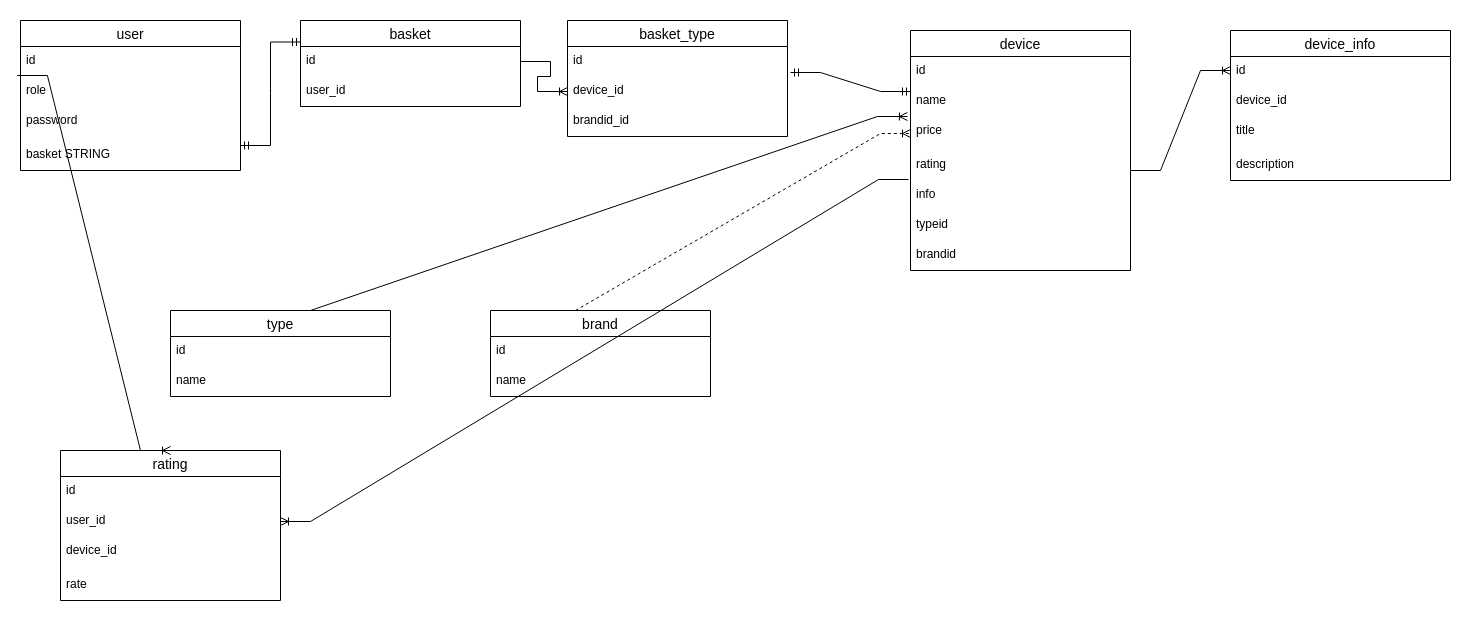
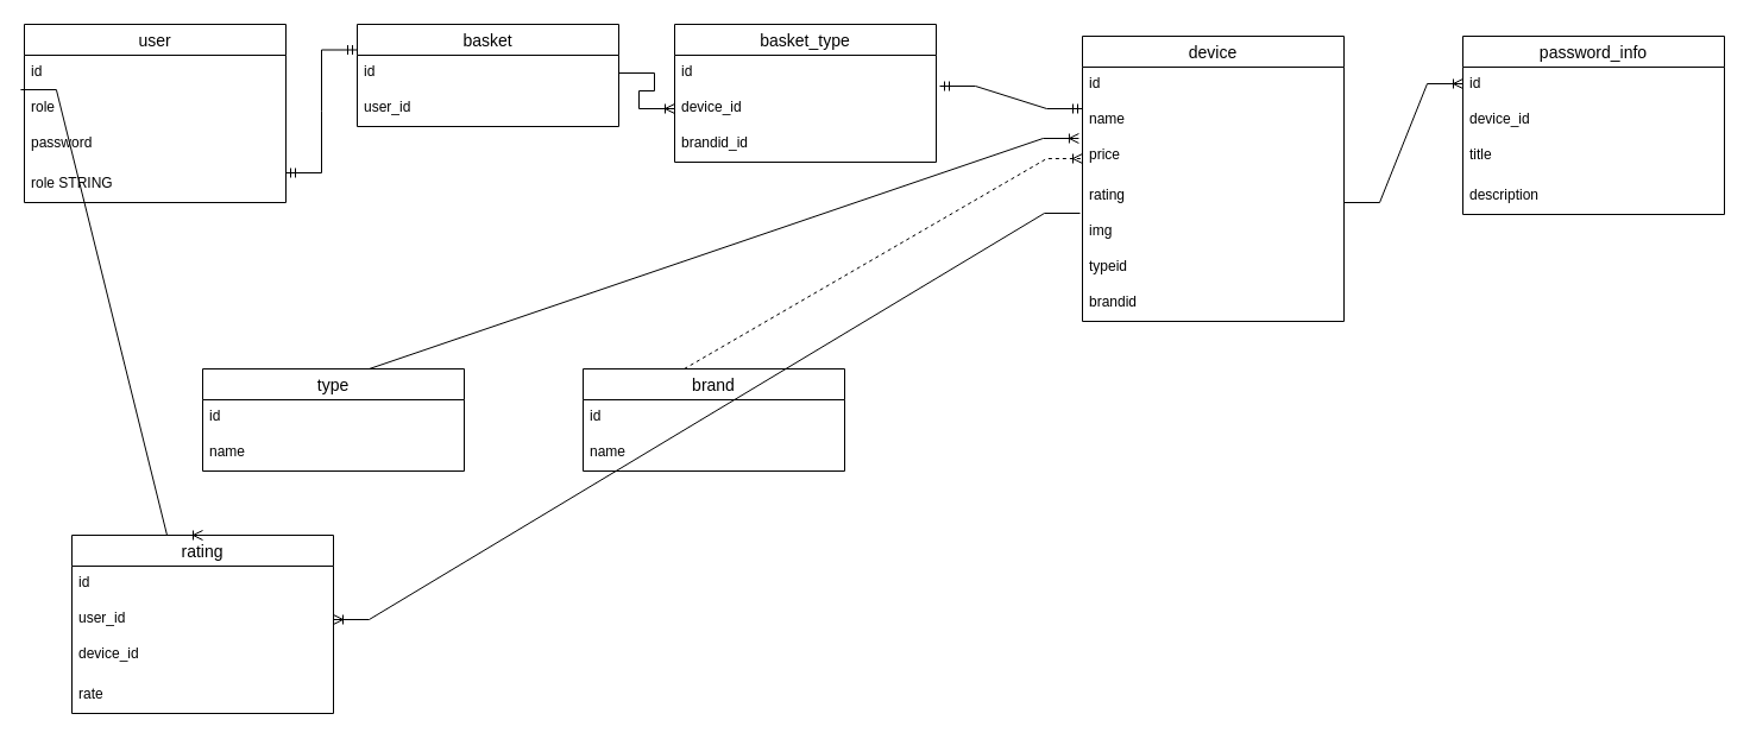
  <mxCell id="0" />
  <mxCell id="1" parent="0" />
  <mxCell id="2" value="user" style="swimlane;fontStyle=0;childLayout=stackLayout;horizontal=1;startSize=26;horizontalStack=0;resizeParent=1;resizeParentMax=0;resizeLast=0;collapsible=1;marginBottom=0;align=center;fontSize=14;" vertex="1" parent="1"><mxGeometry x="20" y="20" width="220" height="150" as="geometry" /></mxCell>
  <mxCell id="3" value="id" style="text;strokeColor=none;fillColor=none;spacingLeft=4;spacingRight=4;overflow=hidden;rotatable=0;points=[[0,0.5],[1,0.5]];portConstraint=eastwest;fontSize=12;" vertex="1" parent="2"><mxGeometry y="26" width="220" height="30" as="geometry" /></mxCell>
  <mxCell id="4" value="role" style="text;strokeColor=none;fillColor=none;spacingLeft=4;spacingRight=4;overflow=hidden;rotatable=0;points=[[0,0.5],[1,0.5]];portConstraint=eastwest;fontSize=12;" vertex="1" parent="2"><mxGeometry y="56" width="220" height="30" as="geometry" /></mxCell>
  <mxCell id="5" value="password" style="text;strokeColor=none;fillColor=none;spacingLeft=4;spacingRight=4;overflow=hidden;rotatable=0;points=[[0,0.5],[1,0.5]];portConstraint=eastwest;fontSize=12;" vertex="1" parent="2"><mxGeometry y="86" width="220" height="34" as="geometry" /></mxCell>
- <mxCell id="6" value="basket STRING&#10;" style="text;strokeColor=none;fillColor=none;spacingLeft=4;spacingRight=4;overflow=hidden;rotatable=0;points=[[0,0.5],[1,0.5]];portConstraint=eastwest;fontSize=12;" vertex="1" parent="2"><mxGeometry y="120" width="220" height="30" as="geometry" /></mxCell>
+ <mxCell id="6" value="role STRING&#10;" style="text;strokeColor=none;fillColor=none;spacingLeft=4;spacingRight=4;overflow=hidden;rotatable=0;points=[[0,0.5],[1,0.5]];portConstraint=eastwest;fontSize=12;" vertex="1" parent="2"><mxGeometry y="120" width="220" height="30" as="geometry" /></mxCell>
  <mxCell id="7" value="basket" style="swimlane;fontStyle=0;childLayout=stackLayout;horizontal=1;startSize=26;horizontalStack=0;resizeParent=1;resizeParentMax=0;resizeLast=0;collapsible=1;marginBottom=0;align=center;fontSize=14;" vertex="1" parent="1"><mxGeometry x="300" y="20" width="220" height="86" as="geometry" /></mxCell>
  <mxCell id="8" value="id" style="text;strokeColor=none;fillColor=none;spacingLeft=4;spacingRight=4;overflow=hidden;rotatable=0;points=[[0,0.5],[1,0.5]];portConstraint=eastwest;fontSize=12;" vertex="1" parent="7"><mxGeometry y="26" width="220" height="30" as="geometry" /></mxCell>
  <mxCell id="9" value="user_id" style="text;strokeColor=none;fillColor=none;spacingLeft=4;spacingRight=4;overflow=hidden;rotatable=0;points=[[0,0.5],[1,0.5]];portConstraint=eastwest;fontSize=12;" vertex="1" parent="7"><mxGeometry y="56" width="220" height="30" as="geometry" /></mxCell>
  <mxCell id="10" value="" style="edgeStyle=entityRelationEdgeStyle;fontSize=12;html=1;endArrow=ERmandOne;startArrow=ERmandOne;rounded=0;entryX=0;entryY=0.25;entryDx=0;entryDy=0;" edge="1" parent="1" target="7"><mxGeometry width="100" height="100" relative="1" as="geometry"><mxPoint x="240" y="145" as="sourcePoint" /><mxPoint x="340" y="45" as="targetPoint" /></mxGeometry></mxCell>
  <mxCell id="11" value="device" style="swimlane;fontStyle=0;childLayout=stackLayout;horizontal=1;startSize=26;horizontalStack=0;resizeParent=1;resizeParentMax=0;resizeLast=0;collapsible=1;marginBottom=0;align=center;fontSize=14;" vertex="1" parent="1"><mxGeometry x="910" y="30" width="220" height="240" as="geometry" /></mxCell>
  <mxCell id="12" value="id" style="text;strokeColor=none;fillColor=none;spacingLeft=4;spacingRight=4;overflow=hidden;rotatable=0;points=[[0,0.5],[1,0.5]];portConstraint=eastwest;fontSize=12;" vertex="1" parent="11"><mxGeometry y="26" width="220" height="30" as="geometry" /></mxCell>
  <mxCell id="13" value="name" style="text;strokeColor=none;fillColor=none;spacingLeft=4;spacingRight=4;overflow=hidden;rotatable=0;points=[[0,0.5],[1,0.5]];portConstraint=eastwest;fontSize=12;" vertex="1" parent="11"><mxGeometry y="56" width="220" height="30" as="geometry" /></mxCell>
  <mxCell id="14" value="price" style="text;strokeColor=none;fillColor=none;spacingLeft=4;spacingRight=4;overflow=hidden;rotatable=0;points=[[0,0.5],[1,0.5]];portConstraint=eastwest;fontSize=12;" vertex="1" parent="11"><mxGeometry y="86" width="220" height="34" as="geometry" /></mxCell>
  <mxCell id="15" value="rating" style="text;strokeColor=none;fillColor=none;spacingLeft=4;spacingRight=4;overflow=hidden;rotatable=0;points=[[0,0.5],[1,0.5]];portConstraint=eastwest;fontSize=12;" vertex="1" parent="11"><mxGeometry y="120" width="220" height="30" as="geometry" /></mxCell>
- <mxCell id="16" value="info" style="text;strokeColor=none;fillColor=none;spacingLeft=4;spacingRight=4;overflow=hidden;rotatable=0;points=[[0,0.5],[1,0.5]];portConstraint=eastwest;fontSize=12;" vertex="1" parent="11"><mxGeometry y="150" width="220" height="30" as="geometry" /></mxCell>
+ <mxCell id="16" value="img" style="text;strokeColor=none;fillColor=none;spacingLeft=4;spacingRight=4;overflow=hidden;rotatable=0;points=[[0,0.5],[1,0.5]];portConstraint=eastwest;fontSize=12;" vertex="1" parent="11"><mxGeometry y="150" width="220" height="30" as="geometry" /></mxCell>
  <mxCell id="17" value="typeid" style="text;strokeColor=none;fillColor=none;spacingLeft=4;spacingRight=4;overflow=hidden;rotatable=0;points=[[0,0.5],[1,0.5]];portConstraint=eastwest;fontSize=12;" vertex="1" parent="11"><mxGeometry y="180" width="220" height="30" as="geometry" /></mxCell>
  <mxCell id="18" value="brandid" style="text;strokeColor=none;fillColor=none;spacingLeft=4;spacingRight=4;overflow=hidden;rotatable=0;points=[[0,0.5],[1,0.5]];portConstraint=eastwest;fontSize=12;" vertex="1" parent="11"><mxGeometry y="210" width="220" height="30" as="geometry" /></mxCell>
  <mxCell id="19" value="type" style="swimlane;fontStyle=0;childLayout=stackLayout;horizontal=1;startSize=26;horizontalStack=0;resizeParent=1;resizeParentMax=0;resizeLast=0;collapsible=1;marginBottom=0;align=center;fontSize=14;" vertex="1" parent="1"><mxGeometry x="170" y="310" width="220" height="86" as="geometry" /></mxCell>
  <mxCell id="20" value="id" style="text;strokeColor=none;fillColor=none;spacingLeft=4;spacingRight=4;overflow=hidden;rotatable=0;points=[[0,0.5],[1,0.5]];portConstraint=eastwest;fontSize=12;" vertex="1" parent="19"><mxGeometry y="26" width="220" height="30" as="geometry" /></mxCell>
  <mxCell id="21" value="name" style="text;strokeColor=none;fillColor=none;spacingLeft=4;spacingRight=4;overflow=hidden;rotatable=0;points=[[0,0.5],[1,0.5]];portConstraint=eastwest;fontSize=12;" vertex="1" parent="19"><mxGeometry y="56" width="220" height="30" as="geometry" /></mxCell>
  <mxCell id="22" value="brand" style="swimlane;fontStyle=0;childLayout=stackLayout;horizontal=1;startSize=26;horizontalStack=0;resizeParent=1;resizeParentMax=0;resizeLast=0;collapsible=1;marginBottom=0;align=center;fontSize=14;" vertex="1" parent="1"><mxGeometry x="490" y="310" width="220" height="86" as="geometry" /></mxCell>
  <mxCell id="23" value="id" style="text;strokeColor=none;fillColor=none;spacingLeft=4;spacingRight=4;overflow=hidden;rotatable=0;points=[[0,0.5],[1,0.5]];portConstraint=eastwest;fontSize=12;" vertex="1" parent="22"><mxGeometry y="26" width="220" height="30" as="geometry" /></mxCell>
  <mxCell id="24" value="name" style="text;strokeColor=none;fillColor=none;spacingLeft=4;spacingRight=4;overflow=hidden;rotatable=0;points=[[0,0.5],[1,0.5]];portConstraint=eastwest;fontSize=12;" vertex="1" parent="22"><mxGeometry y="56" width="220" height="30" as="geometry" /></mxCell>
  <mxCell id="25" value="" style="edgeStyle=entityRelationEdgeStyle;fontSize=12;html=1;endArrow=ERoneToMany;rounded=0;entryX=-0.014;entryY=1;entryDx=0;entryDy=0;entryPerimeter=0;exitX=0.5;exitY=0;exitDx=0;exitDy=0;" edge="1" parent="1" source="19" target="13"><mxGeometry width="100" height="100" relative="1" as="geometry"><mxPoint x="380" y="240" as="sourcePoint" /><mxPoint x="480" y="140" as="targetPoint" /></mxGeometry></mxCell>
  <mxCell id="26" value="" style="edgeStyle=entityRelationEdgeStyle;fontSize=12;html=1;endArrow=ERoneToMany;rounded=0;entryX=0;entryY=0.5;entryDx=0;entryDy=0;exitX=0.25;exitY=0;exitDx=0;exitDy=0;dashed=1;" edge="1" parent="1" source="22" target="14"><mxGeometry width="100" height="100" relative="1" as="geometry"><mxPoint x="490" y="290" as="sourcePoint" /><mxPoint x="590" y="190" as="targetPoint" /></mxGeometry></mxCell>
- <mxCell id="27" value="device_info" style="swimlane;fontStyle=0;childLayout=stackLayout;horizontal=1;startSize=26;horizontalStack=0;resizeParent=1;resizeParentMax=0;resizeLast=0;collapsible=1;marginBottom=0;align=center;fontSize=14;" vertex="1" parent="1"><mxGeometry x="1230" y="30" width="220" height="150" as="geometry" /></mxCell>
+ <mxCell id="27" value="password_info" style="swimlane;fontStyle=0;childLayout=stackLayout;horizontal=1;startSize=26;horizontalStack=0;resizeParent=1;resizeParentMax=0;resizeLast=0;collapsible=1;marginBottom=0;align=center;fontSize=14;" vertex="1" parent="1"><mxGeometry x="1230" y="30" width="220" height="150" as="geometry" /></mxCell>
  <mxCell id="28" value="id" style="text;strokeColor=none;fillColor=none;spacingLeft=4;spacingRight=4;overflow=hidden;rotatable=0;points=[[0,0.5],[1,0.5]];portConstraint=eastwest;fontSize=12;" vertex="1" parent="27"><mxGeometry y="26" width="220" height="30" as="geometry" /></mxCell>
  <mxCell id="29" value="device_id" style="text;strokeColor=none;fillColor=none;spacingLeft=4;spacingRight=4;overflow=hidden;rotatable=0;points=[[0,0.5],[1,0.5]];portConstraint=eastwest;fontSize=12;" vertex="1" parent="27"><mxGeometry y="56" width="220" height="30" as="geometry" /></mxCell>
  <mxCell id="30" value="title" style="text;strokeColor=none;fillColor=none;spacingLeft=4;spacingRight=4;overflow=hidden;rotatable=0;points=[[0,0.5],[1,0.5]];portConstraint=eastwest;fontSize=12;" vertex="1" parent="27"><mxGeometry y="86" width="220" height="34" as="geometry" /></mxCell>
  <mxCell id="31" value="description" style="text;strokeColor=none;fillColor=none;spacingLeft=4;spacingRight=4;overflow=hidden;rotatable=0;points=[[0,0.5],[1,0.5]];portConstraint=eastwest;fontSize=12;" vertex="1" parent="27"><mxGeometry y="120" width="220" height="30" as="geometry" /></mxCell>
  <mxCell id="32" value="" style="edgeStyle=entityRelationEdgeStyle;fontSize=12;html=1;endArrow=ERoneToMany;rounded=0;" edge="1" parent="1"><mxGeometry width="100" height="100" relative="1" as="geometry"><mxPoint x="1130" y="170" as="sourcePoint" /><mxPoint x="1230" y="70" as="targetPoint" /></mxGeometry></mxCell>
  <mxCell id="33" value="basket_type" style="swimlane;fontStyle=0;childLayout=stackLayout;horizontal=1;startSize=26;horizontalStack=0;resizeParent=1;resizeParentMax=0;resizeLast=0;collapsible=1;marginBottom=0;align=center;fontSize=14;" vertex="1" parent="1"><mxGeometry x="567" y="20" width="220" height="116" as="geometry" /></mxCell>
  <mxCell id="34" value="id" style="text;strokeColor=none;fillColor=none;spacingLeft=4;spacingRight=4;overflow=hidden;rotatable=0;points=[[0,0.5],[1,0.5]];portConstraint=eastwest;fontSize=12;" vertex="1" parent="33"><mxGeometry y="26" width="220" height="30" as="geometry" /></mxCell>
  <mxCell id="35" value="device_id" style="text;strokeColor=none;fillColor=none;spacingLeft=4;spacingRight=4;overflow=hidden;rotatable=0;points=[[0,0.5],[1,0.5]];portConstraint=eastwest;fontSize=12;" vertex="1" parent="33"><mxGeometry y="56" width="220" height="30" as="geometry" /></mxCell>
  <mxCell id="36" value="brandid_id" style="text;strokeColor=none;fillColor=none;spacingLeft=4;spacingRight=4;overflow=hidden;rotatable=0;points=[[0,0.5],[1,0.5]];portConstraint=eastwest;fontSize=12;" vertex="1" parent="33"><mxGeometry y="86" width="220" height="30" as="geometry" /></mxCell>
  <mxCell id="37" value="" style="edgeStyle=entityRelationEdgeStyle;fontSize=12;html=1;endArrow=ERoneToMany;rounded=0;exitX=1;exitY=0.5;exitDx=0;exitDy=0;entryX=0;entryY=0.5;entryDx=0;entryDy=0;" edge="1" parent="1" source="8" target="35"><mxGeometry width="100" height="100" relative="1" as="geometry"><mxPoint x="500" y="-30" as="sourcePoint" /><mxPoint x="600" y="-130" as="targetPoint" /></mxGeometry></mxCell>
  <mxCell id="38" value="" style="edgeStyle=entityRelationEdgeStyle;fontSize=12;html=1;endArrow=ERmandOne;startArrow=ERmandOne;rounded=0;entryX=0;entryY=0.167;entryDx=0;entryDy=0;entryPerimeter=0;" edge="1" parent="1" target="13"><mxGeometry width="100" height="100" relative="1" as="geometry"><mxPoint x="790" y="72" as="sourcePoint" /><mxPoint x="910" y="-120" as="targetPoint" /></mxGeometry></mxCell>
  <mxCell id="39" value="rating" style="swimlane;fontStyle=0;childLayout=stackLayout;horizontal=1;startSize=26;horizontalStack=0;resizeParent=1;resizeParentMax=0;resizeLast=0;collapsible=1;marginBottom=0;align=center;fontSize=14;" vertex="1" parent="1"><mxGeometry x="60" y="450" width="220" height="150" as="geometry" /></mxCell>
  <mxCell id="40" value="id" style="text;strokeColor=none;fillColor=none;spacingLeft=4;spacingRight=4;overflow=hidden;rotatable=0;points=[[0,0.5],[1,0.5]];portConstraint=eastwest;fontSize=12;" vertex="1" parent="39"><mxGeometry y="26" width="220" height="30" as="geometry" /></mxCell>
  <mxCell id="41" value="user_id" style="text;strokeColor=none;fillColor=none;spacingLeft=4;spacingRight=4;overflow=hidden;rotatable=0;points=[[0,0.5],[1,0.5]];portConstraint=eastwest;fontSize=12;" vertex="1" parent="39"><mxGeometry y="56" width="220" height="30" as="geometry" /></mxCell>
  <mxCell id="42" value="device_id" style="text;strokeColor=none;fillColor=none;spacingLeft=4;spacingRight=4;overflow=hidden;rotatable=0;points=[[0,0.5],[1,0.5]];portConstraint=eastwest;fontSize=12;" vertex="1" parent="39"><mxGeometry y="86" width="220" height="34" as="geometry" /></mxCell>
  <mxCell id="43" value="rate" style="text;strokeColor=none;fillColor=none;spacingLeft=4;spacingRight=4;overflow=hidden;rotatable=0;points=[[0,0.5],[1,0.5]];portConstraint=eastwest;fontSize=12;" vertex="1" parent="39"><mxGeometry y="120" width="220" height="30" as="geometry" /></mxCell>
  <mxCell id="44" value="" style="edgeStyle=entityRelationEdgeStyle;fontSize=12;html=1;endArrow=ERoneToMany;rounded=0;exitX=-0.014;exitY=-0.033;exitDx=0;exitDy=0;exitPerimeter=0;entryX=0.5;entryY=0;entryDx=0;entryDy=0;" edge="1" parent="1" source="4" target="39"><mxGeometry width="100" height="100" relative="1" as="geometry"><mxPoint x="-150" y="210" as="sourcePoint" /><mxPoint x="-50" y="110" as="targetPoint" /></mxGeometry></mxCell>
  <mxCell id="45" value="" style="edgeStyle=entityRelationEdgeStyle;fontSize=12;html=1;endArrow=ERoneToMany;rounded=0;entryX=1;entryY=0.5;entryDx=0;entryDy=0;exitX=-0.009;exitY=-0.033;exitDx=0;exitDy=0;exitPerimeter=0;" edge="1" parent="1" source="16" target="41"><mxGeometry width="100" height="100" relative="1" as="geometry"><mxPoint x="800" y="200" as="sourcePoint" /><mxPoint x="220" y="200" as="targetPoint" /></mxGeometry></mxCell>
